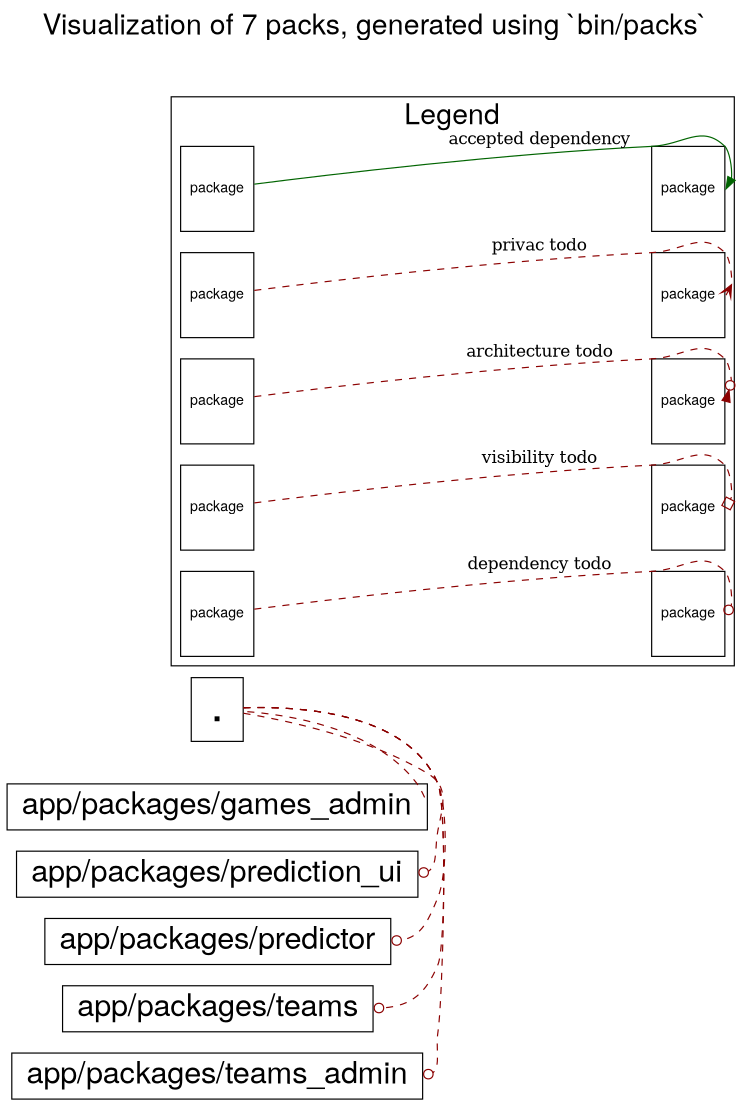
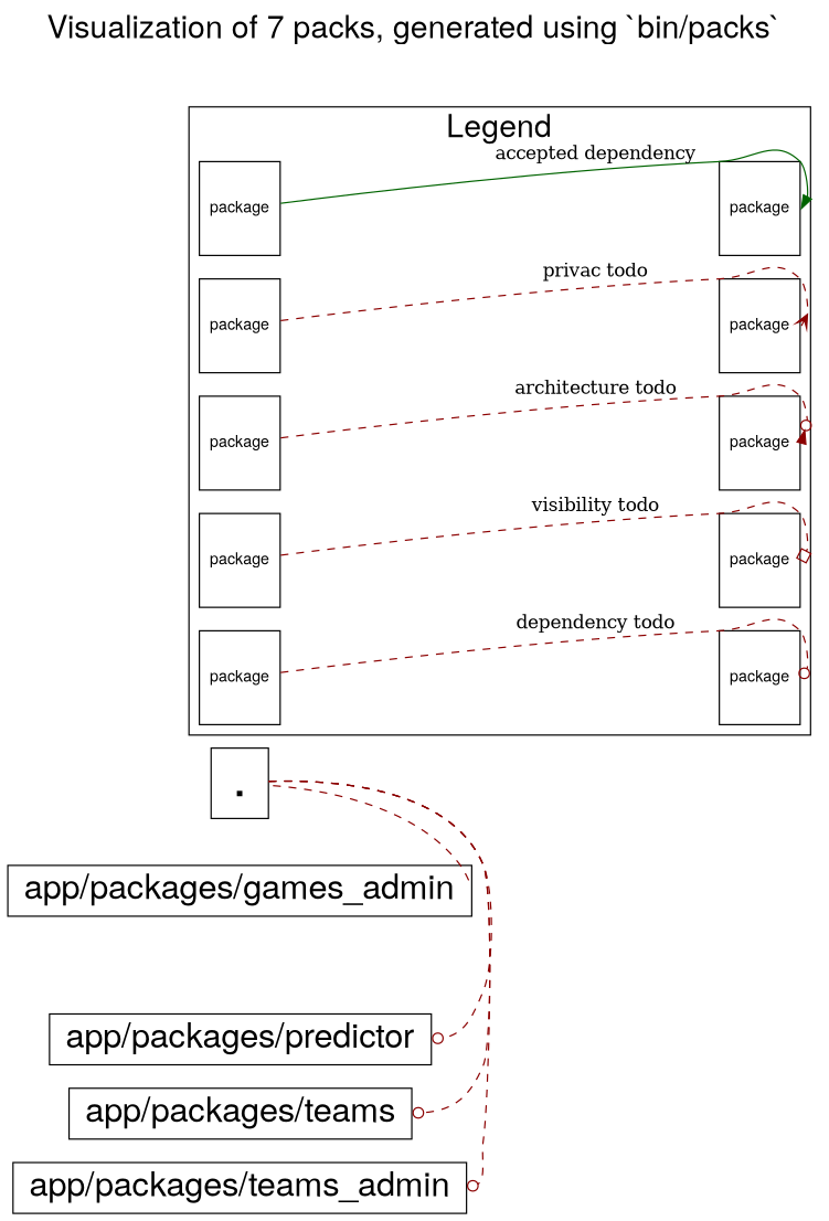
  digraph {
    fontname="Helvetica,Arial,sans-serif"
    fontsize=24
    label="Visualization of 7 packs, generated using `bin/packs`"
    labelloc=t
    rankdir=LR
    node [color=black fillcolor=white fontcolor=black fontname="Helvetica,Arial,sans-serif" fontsize=12 shape=box style=filled]
    edge [arrowhead=odot color=darkred headport=e style=dashed]
    n1 [fontsize=40.0 height=1.0 label=<                 <table border='0' cellborder='1' cellspacing='0' cellpadding='4'>                   <tr> <td align='left'> . </td> </tr>                 </table>               > shape=plain]
    n2 [fontsize=26.0 height=1.0 label=<                 <table border='0' cellborder='1' cellspacing='0' cellpadding='4'>                   <tr> <td align='left'> app/packages/games_admin </td> </tr>                 </table>               > shape=plain]
-   n3 [fontsize=26.0 height=1.0 label=<                 <table border='0' cellborder='1' cellspacing='0' cellpadding='4'>                   <tr> <td align='left'> app/packages/prediction_ui </td> </tr>                 </table>               > shape=plain]
    n4 [fontsize=26.0 height=1.0 label=<                 <table border='0' cellborder='1' cellspacing='0' cellpadding='4'>                   <tr> <td align='left'> app/packages/predictor </td> </tr>                 </table>               > shape=plain]
    n5 [fontsize=26.0 height=1.0 label=<                 <table border='0' cellborder='1' cellspacing='0' cellpadding='4'>                   <tr> <td align='left'> app/packages/teams </td> </tr>                 </table>               > shape=plain]
    n6 [fontsize=26.0 height=1.0 label=<                 <table border='0' cellborder='1' cellspacing='0' cellpadding='4'>                   <tr> <td align='left'> app/packages/teams_admin </td> </tr>                 </table>               > shape=plain]
    n7 [height=1.0 label=package]
    n8 [height=1.0 label=package]
    n9 [height=1.0 label=package]
    n10 [height=1.0 label=package]
    n11 [height=1.0 label=package]
    n12 [height=1.0 label=package]
    n13 [height=1.0 label=package]
    n14 [height=1.0 label=package]
    n15 [height=1.0 label=package]
    n16 [height=1.0 label=package]
    subgraph sub_1 {
      color=darkgrey
      fillcolor=lightblue
      shape=box
      style=filled
      n1
      n2
-     n3
      n4
      n5
      n6
    }
    subgraph cluster_2 {
      label=Legend
      n7
      n8
      n9
      n10
      n11
      n12
      n13
      n14
      n15
      n16
    }
    n1 -> n2 [constraint=false penwidth=1]
-   n1 -> n3 [constraint=false penwidth=1]
    n1 -> n4 [constraint=false penwidth=1]
    n1 -> n5 [constraint=false penwidth=1]
    n1 -> n6 [constraint=false penwidth=1]
    n7 -> n8 [color=darkgreen label="accepted dependency" arrowhead="" style=""]
    n9 -> n10 [arrowhead=crow label="privac todo"]
    n11 -> n12 [arrowhead=invodot label="architecture todo"]
    n13 -> n14 [arrowhead=obox label="visibility todo"]
    n15 -> n16 [label="dependency todo"]
  }
